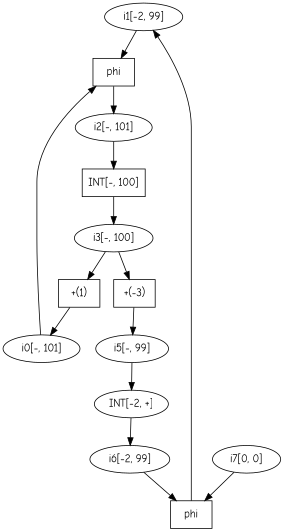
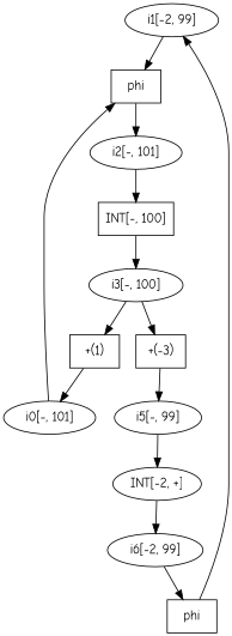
  digraph {
    fontname="Comic Neue"
    node [fontname="Comic Neue"]
    edge [fontname="Comic Neue"]
    n1 [label=" i1[-2, 99] "]
    n2 [label=" phi " shape=box]
    n3 [label=" i2[-, 101] "]
    n4 [label=" i0[-, 101] "]
    n5 [label=" i3[-, 100] "]
    n6 [label="+(1)" shape=box]
    n7 [label="+(-3)" shape=box]
    n8 [label=" i5[-, 99] "]
    n9 [label="INT[-, 100]" shape=box]
    n10 [label="INT[-2, +]" shape=ellipse]
    n11 [label=" i6[-2, 99] "]
-   n12 [label=" i7[0, 0] "]
    n13 [label=" phi " shape=box]
    n1 -> n2
    n2 -> n3
    n3 -> n9
    n4 -> n2
    n5 -> n6
    n5 -> n7
    n6 -> n4
    n7 -> n8
    n8 -> n10
    n9 -> n5
    n10 -> n11
    n11 -> n13
-   n12 -> n13
    n13 -> n1
  }
